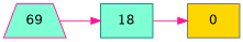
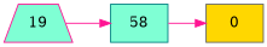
  digraph {
    rankdir=LR
    node [fillcolor=aquamarine shape=box style=filled]
    edge [color=deeppink]
-   18 [color=teal]
+   18 [color=teal label=58]
    0 [color=gray40 fillcolor=gold]
-   19 [color=deeppink shape=trapezium label=69]
+   19 [color=deeppink shape=trapezium]
    18 -> 0
    19 -> 18
  }
